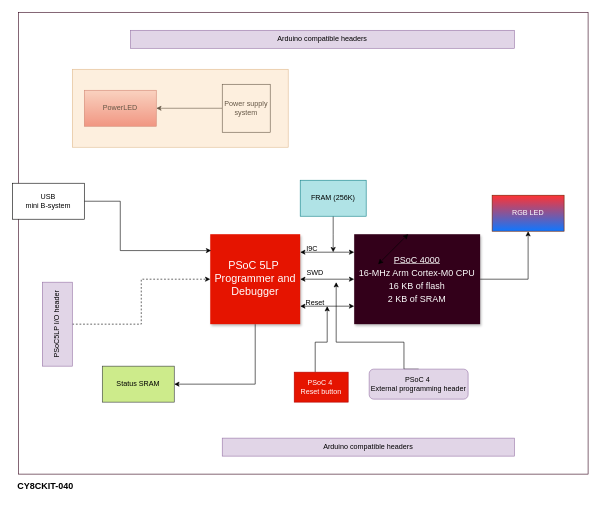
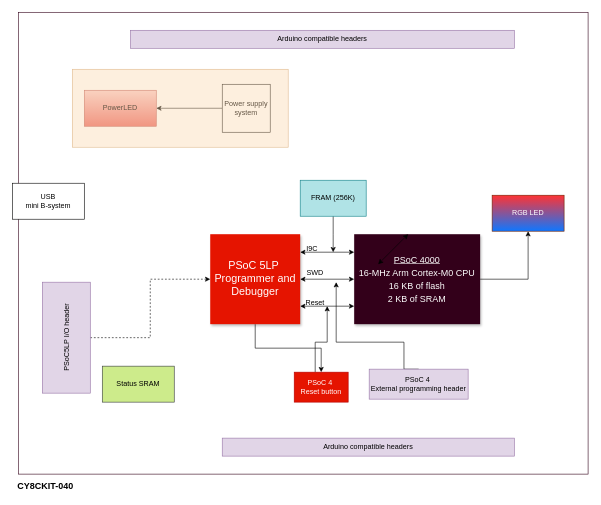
  <mxCell id="0" style=";html=1;" />
  <mxCell id="1" style=";html=1;" parent="0" />
  <mxCell id="2" value="" style="rounded=0;whiteSpace=wrap;html=1;fontSize=14;fontColor=#FFFFFF;strokeColor=#33001A;fillColor=#FFFFFF;" parent="1" vertex="1"><mxGeometry x="30" y="20" width="950" height="770" as="geometry" /></mxCell>
  <mxCell id="3" style="edgeStyle=orthogonalEdgeStyle;rounded=0;orthogonalLoop=1;jettySize=auto;html=1;" parent="1" source="4" target="9" edge="1"><mxGeometry relative="1" as="geometry" /></mxCell>
  <mxCell id="4" value="&lt;u style=&quot;color: rgb(255 , 255 , 255)&quot;&gt;&lt;span style=&quot;font-size: 15px&quot;&gt;PSoC 4000&lt;/span&gt;&lt;/u&gt;&lt;br style=&quot;color: rgb(255 , 255 , 255)&quot;&gt;&lt;div style=&quot;color: rgb(255 , 255 , 255)&quot;&gt;&lt;span style=&quot;font-size: 15px&quot;&gt;16-MHz Arm Cortex-M0 CPU&lt;/span&gt;&lt;/div&gt;&lt;div style=&quot;color: rgb(255 , 255 , 255)&quot;&gt;&lt;span style=&quot;font-size: 15px&quot;&gt;16 KB of flash&lt;/span&gt;&lt;/div&gt;&lt;div style=&quot;color: rgb(255 , 255 , 255)&quot;&gt;&lt;span style=&quot;font-size: 15px&quot;&gt;2 KB of SRAM&lt;/span&gt;&lt;/div&gt;" style="whiteSpace=wrap;html=1;shadow=1;fontSize=18;fillColor=#33001A;strokeColor=none;" parent="1" vertex="1"><mxGeometry x="590" y="390" width="210" height="150" as="geometry" /></mxCell>
- <mxCell id="5" style="edgeStyle=orthogonalEdgeStyle;rounded=0;orthogonalLoop=1;jettySize=auto;html=1;entryX=1;entryY=0.5;entryDx=0;entryDy=0;exitX=0.5;exitY=1;exitDx=0;exitDy=0;" parent="1" source="6" target="18" edge="1"><mxGeometry relative="1" as="geometry" /></mxCell>
+ <mxCell id="5" style="edgeStyle=orthogonalEdgeStyle;rounded=0;orthogonalLoop=1;jettySize=auto;html=1;exitX=0.5;exitY=1;exitDx=0;exitDy=0;" parent="1" source="6" target="11" edge="1"><mxGeometry relative="1" as="geometry" /></mxCell>
  <mxCell id="6" value="&lt;font color=&quot;#ffffff&quot;&gt;PSoC 5LP&amp;nbsp;&lt;br&gt;Programmer and Debugger&lt;br&gt;&lt;/font&gt;" style="whiteSpace=wrap;html=1;shadow=1;fontSize=18;fillColor=#e51400;strokeColor=none;" parent="1" vertex="1"><mxGeometry x="350" y="390" width="150" height="150" as="geometry" /></mxCell>
  <mxCell id="7" value="" style="endArrow=classic;startArrow=classic;html=1;rounded=0;" parent="1" edge="1"><mxGeometry width="50" height="50" relative="1" as="geometry"><mxPoint x="630" y="440" as="sourcePoint" /><mxPoint x="680" y="390" as="targetPoint" /></mxGeometry></mxCell>
  <mxCell id="8" value="" style="endArrow=classic;startArrow=classic;html=1;rounded=0;exitX=1;exitY=0.5;exitDx=0;exitDy=0;entryX=0;entryY=0.5;entryDx=0;entryDy=0;" parent="1" source="6" target="4" edge="1"><mxGeometry width="50" height="50" relative="1" as="geometry"><mxPoint x="630" y="440" as="sourcePoint" /><mxPoint x="680" y="390" as="targetPoint" /></mxGeometry></mxCell>
  <mxCell id="9" value="RGB LED" style="rounded=0;whiteSpace=wrap;html=1;fillColor=#FF3333;strokeColor=#6D1F00;fontColor=#ffffff;gradientColor=#0F77FF;" parent="1" vertex="1"><mxGeometry x="820" y="325" width="120" height="60" as="geometry" /></mxCell>
  <mxCell id="10" style="edgeStyle=orthogonalEdgeStyle;rounded=0;orthogonalLoop=1;jettySize=auto;html=1;" parent="1" source="11" edge="1"><mxGeometry relative="1" as="geometry"><mxPoint x="545" y="510" as="targetPoint" /><Array as="points"><mxPoint x="525" y="570" /><mxPoint x="545" y="570" /></Array></mxGeometry></mxCell>
  <mxCell id="11" value="PSoC 4&amp;nbsp;&lt;br&gt;Reset button" style="rounded=0;whiteSpace=wrap;html=1;fillColor=#e51400;fontColor=#ffffff;strokeColor=#B20000;" parent="1" vertex="1"><mxGeometry x="490" y="620" width="90" height="50" as="geometry" /></mxCell>
- <mxCell id="12" style="edgeStyle=orthogonalEdgeStyle;rounded=0;orthogonalLoop=1;jettySize=auto;html=1;exitX=1;exitY=0.5;exitDx=0;exitDy=0;entryX=0.01;entryY=0.182;entryDx=0;entryDy=0;entryPerimeter=0;" parent="1" source="13" target="6" edge="1"><mxGeometry relative="1" as="geometry"><Array as="points"><mxPoint x="200" y="335" /><mxPoint x="200" y="417" /></Array></mxGeometry></mxCell>
  <mxCell id="13" value="USB&lt;br&gt;mini B-system" style="rounded=0;whiteSpace=wrap;html=1;" parent="1" vertex="1"><mxGeometry x="20" y="305" width="120" height="60" as="geometry" /></mxCell>
  <mxCell id="14" value="" style="endArrow=classic;startArrow=classic;html=1;rounded=0;exitX=1;exitY=0.5;exitDx=0;exitDy=0;entryX=0;entryY=0.5;entryDx=0;entryDy=0;" parent="1" edge="1"><mxGeometry width="50" height="50" relative="1" as="geometry"><mxPoint x="500" y="510" as="sourcePoint" /><mxPoint x="590" y="510" as="targetPoint" /></mxGeometry></mxCell>
  <mxCell id="15" style="edgeStyle=orthogonalEdgeStyle;rounded=0;orthogonalLoop=1;jettySize=auto;html=1;exitX=0.5;exitY=1;exitDx=0;exitDy=0;" parent="1" source="16" edge="1"><mxGeometry relative="1" as="geometry"><mxPoint x="555" y="420" as="targetPoint" /></mxGeometry></mxCell>
  <mxCell id="16" value="FRAM (256K)" style="rounded=0;whiteSpace=wrap;html=1;fillColor=#b0e3e6;strokeColor=#0e8088;" parent="1" vertex="1"><mxGeometry x="500" y="300" width="110" height="60" as="geometry" /></mxCell>
  <mxCell id="17" value="" style="endArrow=classic;startArrow=classic;html=1;rounded=0;exitX=1;exitY=0.5;exitDx=0;exitDy=0;entryX=0;entryY=0.5;entryDx=0;entryDy=0;" parent="1" edge="1"><mxGeometry width="50" height="50" relative="1" as="geometry"><mxPoint x="500" y="420" as="sourcePoint" /><mxPoint x="590" y="420" as="targetPoint" /></mxGeometry></mxCell>
  <mxCell id="18" value="Status SRAM" style="rounded=0;whiteSpace=wrap;html=1;fillColor=#cdeb8b;strokeColor=#36393d;" parent="1" vertex="1"><mxGeometry x="170" y="610" width="120" height="60" as="geometry" /></mxCell>
  <mxCell id="19" value="Arduino compatible headers" style="rounded=0;whiteSpace=wrap;html=1;fillColor=#e1d5e7;strokeColor=#9673a6;" parent="1" vertex="1"><mxGeometry x="217" y="50" width="640" height="30" as="geometry" /></mxCell>
  <mxCell id="20" value="Arduino compatible headers" style="rounded=0;whiteSpace=wrap;html=1;fillColor=#e1d5e7;strokeColor=#9673a6;" parent="1" vertex="1"><mxGeometry x="370" y="730" width="487" height="30" as="geometry" /></mxCell>
  <mxCell id="21" style="edgeStyle=orthogonalEdgeStyle;rounded=0;orthogonalLoop=1;jettySize=auto;html=1;entryX=0;entryY=0.5;entryDx=0;entryDy=0;dashed=1;" parent="1" source="22" target="6" edge="1"><mxGeometry relative="1" as="geometry" /></mxCell>
- <mxCell id="22" value="PSoC5LP I/O header" style="rounded=0;whiteSpace=wrap;html=1;horizontal=0;fillColor=#e1d5e7;strokeColor=#9673a6;" parent="1" vertex="1"><mxGeometry x="70" y="470" width="50" height="140" as="geometry" /></mxCell>
+ <mxCell id="22" value="PSoC5LP I/O header" style="rounded=0;whiteSpace=wrap;html=1;horizontal=0;fillColor=#e1d5e7;strokeColor=#9673a6;" parent="1" vertex="1"><mxGeometry x="70" y="470" width="80" height="185" as="geometry" /></mxCell>
  <mxCell id="23" style="edgeStyle=orthogonalEdgeStyle;rounded=0;orthogonalLoop=1;jettySize=auto;html=1;exitX=0.5;exitY=0;exitDx=0;exitDy=0;" parent="1" source="24" edge="1"><mxGeometry relative="1" as="geometry"><mxPoint x="560" y="470" as="targetPoint" /><Array as="points"><mxPoint x="673" y="570" /><mxPoint x="560" y="570" /></Array></mxGeometry></mxCell>
- <mxCell id="24" value="PSoC 4&amp;nbsp;&lt;br&gt;External programming header" style="whiteSpace=wrap;html=1;fillColor=#e1d5e7;strokeColor=#9673a6;rounded=1;" parent="1" vertex="1"><mxGeometry x="615" y="615" width="165" height="50" as="geometry" /></mxCell>
+ <mxCell id="24" value="PSoC 4&amp;nbsp;&lt;br&gt;External programming header" style="rounded=0;whiteSpace=wrap;html=1;fillColor=#e1d5e7;strokeColor=#9673a6;" parent="1" vertex="1"><mxGeometry x="615" y="615" width="165" height="50" as="geometry" /></mxCell>
  <mxCell id="25" style="edgeStyle=orthogonalEdgeStyle;rounded=0;orthogonalLoop=1;jettySize=auto;html=1;entryX=1;entryY=0.5;entryDx=0;entryDy=0;" parent="1" source="26" target="27" edge="1"><mxGeometry relative="1" as="geometry" /></mxCell>
  <mxCell id="26" value="Power supply system" style="whiteSpace=wrap;html=1;aspect=fixed;" parent="1" vertex="1"><mxGeometry x="370" y="140" width="80" height="80" as="geometry" /></mxCell>
  <mxCell id="27" value="PowerLED" style="rounded=0;whiteSpace=wrap;html=1;fillColor=#f8cecc;strokeColor=#b85450;gradientColor=#ea6b66;" parent="1" vertex="1"><mxGeometry x="140" y="150" width="120" height="60" as="geometry" /></mxCell>
  <mxCell id="28" value="" style="rounded=0;whiteSpace=wrap;html=1;fillColor=#fad7ac;strokeColor=#b46504;gradientColor=none;opacity=40;" parent="1" vertex="1"><mxGeometry x="120" y="115" width="360" height="130" as="geometry" /></mxCell>
  <mxCell id="29" value="CY8CKIT-040" style="text;html=1;align=center;verticalAlign=middle;resizable=0;points=[];autosize=1;strokeColor=none;fillColor=none;fontSize=15;fontStyle=1" parent="1" vertex="1"><mxGeometry x="20" y="800" width="110" height="20" as="geometry" /></mxCell>
  <mxCell id="30" value="I9C" style="text;html=1;strokeColor=none;fillColor=none;align=center;verticalAlign=middle;whiteSpace=wrap;rounded=0;" vertex="1" parent="1"><mxGeometry x="490" y="399" width="60" height="30" as="geometry" /></mxCell>
  <mxCell id="31" value="SWD&lt;span style=&quot;color: rgba(0 , 0 , 0 , 0) ; font-family: monospace ; font-size: 0px&quot;&gt;el%3E%3Croot%3E%3CmxCell%20id%3D%220%22%2F%3E%3CmxCell%20id%3D%221%22%20parent%3D%220%22%2F%3E%3CmxCell%20id%3D%222%22%20value%3D%22I2C%22%20style%3D%22text%3Bhtml%3D1%3BstrokeColor%3Dnone%3BfillColor%3Dnone%3Balign%3Dcenter%3BverticalAlign%3Dmiddle%3BwhiteSpace%3Dwrap%3Brounded%3D0%3B%22%20vertex%3D%221%22%20parent%3D%221%22%3E%3CmxGeometry%20x%3D%22830%22%20y%3D%22619%22%20width%3D%2260%22%20height%3D%2230%22%20as%3D%22geometry%22%2F%3E%3C%2FmxCell%3E%3C%2Froot%3E%3C%2FmxGraphModel%3E&lt;/span&gt;" style="text;html=1;strokeColor=none;fillColor=none;align=center;verticalAlign=middle;whiteSpace=wrap;rounded=0;" vertex="1" parent="1"><mxGeometry x="495" y="440" width="60" height="30" as="geometry" /></mxCell>
  <mxCell id="32" value="Reset" style="text;html=1;strokeColor=none;fillColor=none;align=center;verticalAlign=middle;whiteSpace=wrap;rounded=0;" vertex="1" parent="1"><mxGeometry x="495" y="490" width="60" height="30" as="geometry" /></mxCell>
